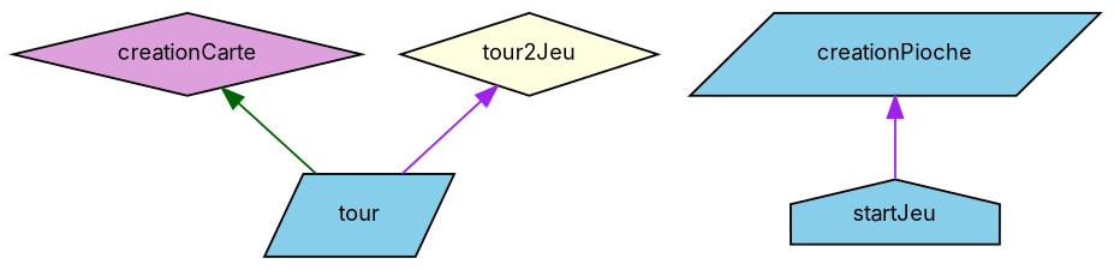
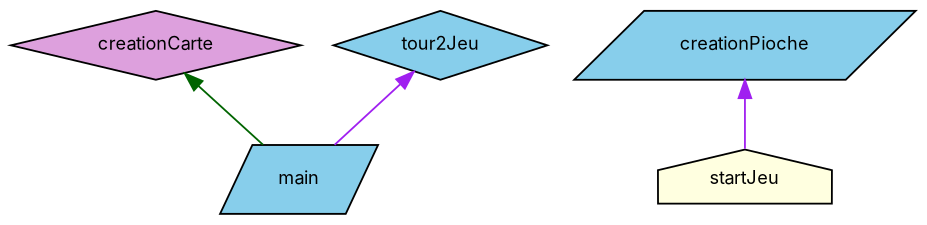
  digraph {
    fontname=Inter
    rankdir=TB
    node [color=black fillcolor=skyblue fontname=Inter fontsize=10 shape=diamond style=filled]
    edge [color=purple dir=back fontname=Inter fontsize=10 labelfontname=Helvetica labelfontsize=10 style=solid]
    n1 [fillcolor=plum fontcolor=black height=0.2 label=creationCarte width=0.4]
-   n2 [height=0.2 label=tour shape=parallelogram width=0.4]
+   n2 [height=0.2 label=main shape=parallelogram width=0.4]
    n3 [height=0.2 label=creationPioche shape=parallelogram width=0.4]
-   n4 [height=0.2 label=startJeu shape=house width=0.4]
-   n5 [fillcolor=lightyellow height=0.2 label=tour2Jeu width=0.4]
+   n4 [fillcolor=lightyellow height=0.2 label=startJeu shape=house width=0.4]
+   n5 [height=0.2 label=tour2Jeu width=0.4]
    n1 -> n2 [color=darkgreen]
    n3 -> n4
    n5 -> n2
  }
